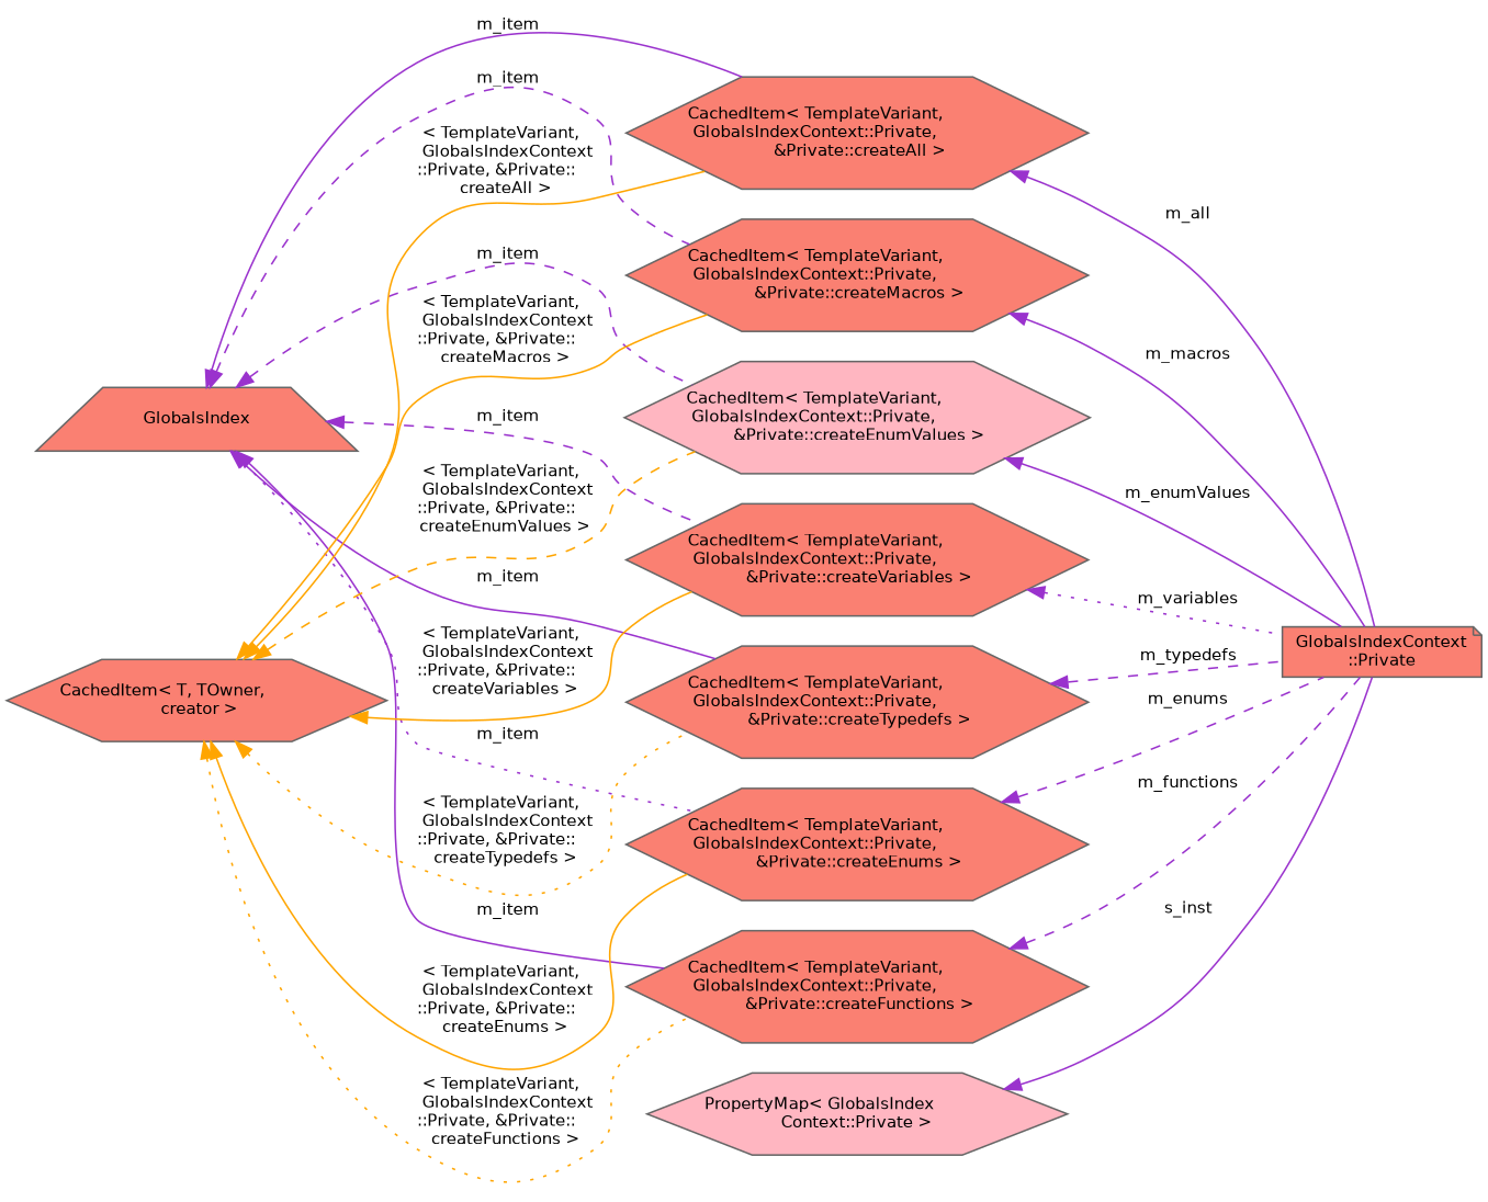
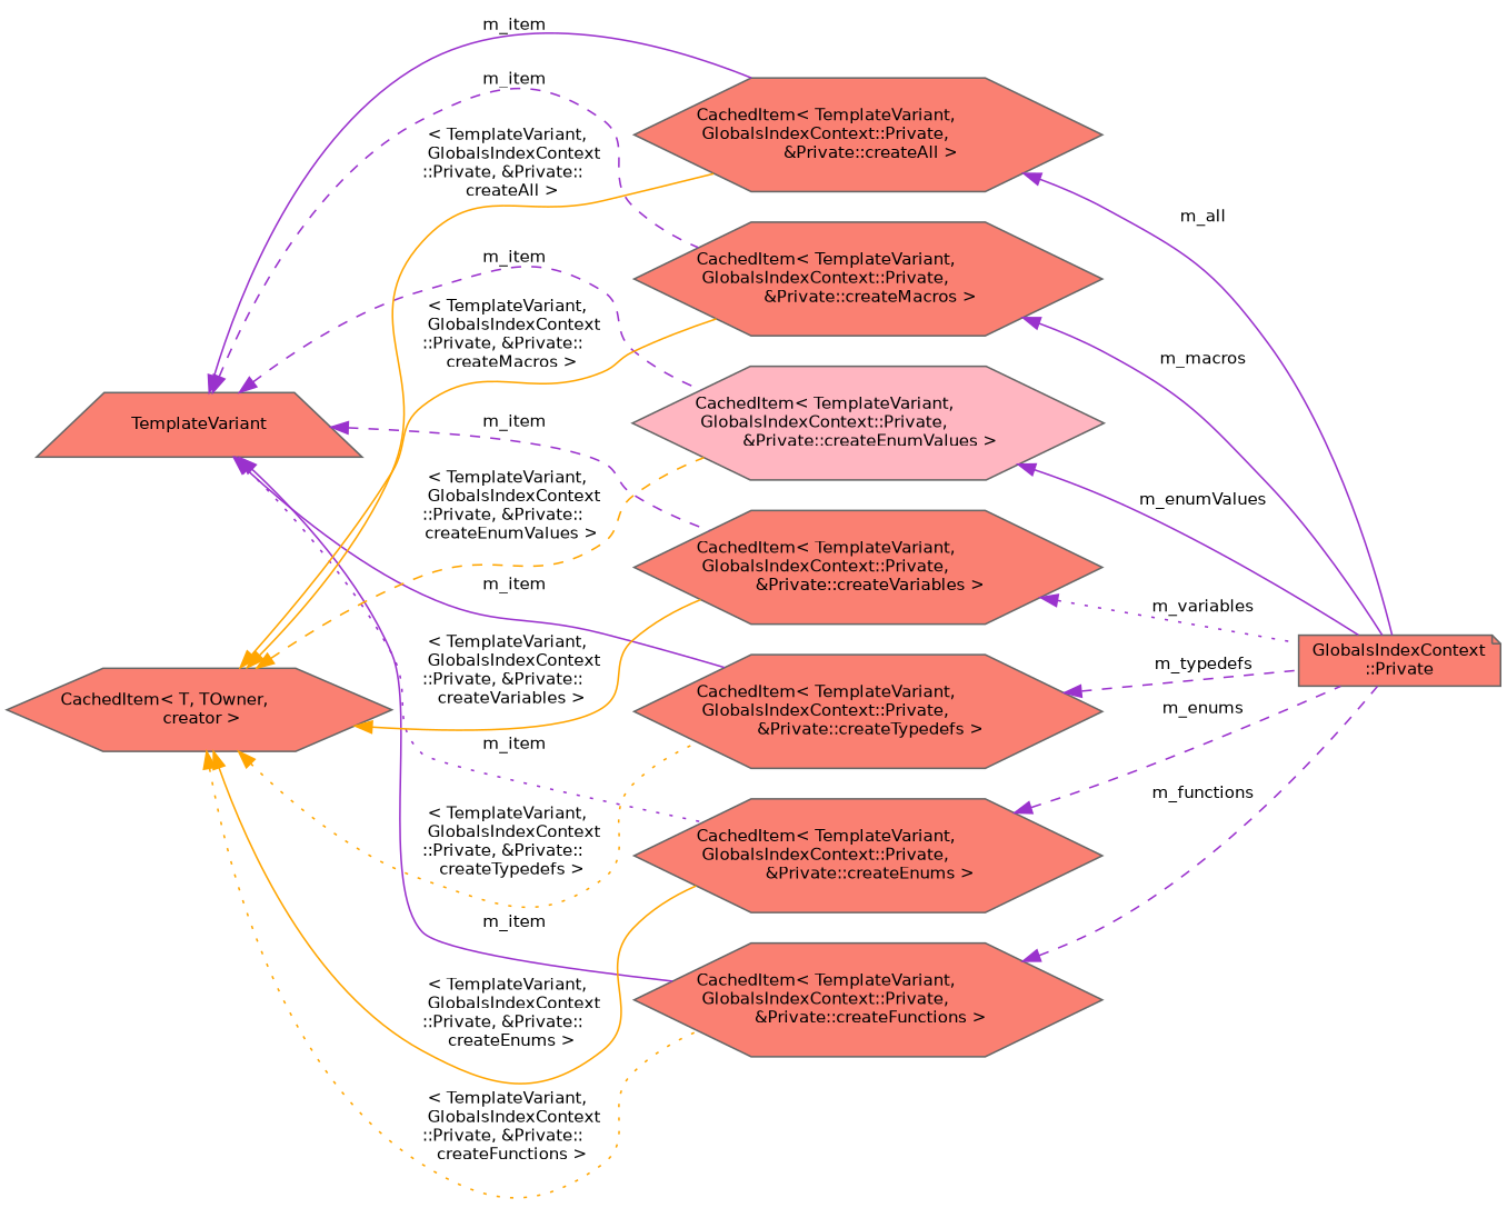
  digraph {
    rankdir=LR
    node [color=gray40 fillcolor=salmon fontname=Helvetica fontsize=10 shape=hexagon style=filled]
    edge [color=darkorchid3 dir=back fontname=Helvetica fontsize=10 labelfontname=Helvetica labelfontsize=10 style=solid]
    n1 [fontcolor=black height=0.2 label="GlobalsIndexContext\l::Private" shape=note width=0.4]
    n2 [height=0.2 label="CachedItem\< TemplateVariant,\l GlobalsIndexContext::Private,\l &Private::createAll \>" width=0.4]
-   n3 [height=0.2 label=GlobalsIndex shape=trapezium width=0.4]
+   n3 [height=0.2 label=TemplateVariant shape=trapezium width=0.4]
    n4 [height=0.2 label="CachedItem\< TemplateVariant,\l GlobalsIndexContext::Private,\l &Private::createFunctions \>" width=0.4]
    n5 [height=0.2 label="CachedItem\< TemplateVariant,\l GlobalsIndexContext::Private,\l &Private::createVariables \>" width=0.4]
    n6 [height=0.2 label="CachedItem\< TemplateVariant,\l GlobalsIndexContext::Private,\l &Private::createTypedefs \>" width=0.4]
    n7 [height=0.2 label="CachedItem\< TemplateVariant,\l GlobalsIndexContext::Private,\l &Private::createEnums \>" width=0.4]
    n8 [fillcolor=lightpink height=0.2 label="CachedItem\< TemplateVariant,\l GlobalsIndexContext::Private,\l &Private::createEnumValues \>" width=0.4]
    n9 [height=0.2 label="CachedItem\< TemplateVariant,\l GlobalsIndexContext::Private,\l &Private::createMacros \>" width=0.4]
    n10 [height=0.2 label="CachedItem\< T, TOwner,\l creator \>" width=0.4]
-   n11 [fillcolor=lightpink height=0.2 label="PropertyMap\< GlobalsIndex\lContext::Private \>" width=0.4]
    n2 -> n1 [label=" m_all"]
    n3 -> n2 [label=" m_item"]
    n3 -> n4 [label=" m_item"]
    n3 -> n5 [label=" m_item" style=dashed]
    n3 -> n6 [label=" m_item"]
    n3 -> n7 [label=" m_item" style=dotted]
    n3 -> n8 [label=" m_item" style=dashed]
    n3 -> n9 [label=" m_item" style=dashed]
    n4 -> n1 [label=" m_functions" style=dashed]
    n5 -> n1 [label=" m_variables" style=dotted]
    n6 -> n1 [label=" m_typedefs" style=dashed]
    n7 -> n1 [label=" m_enums" style=dashed]
    n8 -> n1 [label=" m_enumValues"]
    n9 -> n1 [label=" m_macros"]
    n10 -> n2 [color=orange label=" \< TemplateVariant,\l GlobalsIndexContext\l::Private, &Private::\lcreateAll \>"]
    n10 -> n4 [color=orange label=" \< TemplateVariant,\l GlobalsIndexContext\l::Private, &Private::\lcreateFunctions \>" style=dotted]
    n10 -> n5 [color=orange label=" \< TemplateVariant,\l GlobalsIndexContext\l::Private, &Private::\lcreateVariables \>"]
    n10 -> n6 [color=orange label=" \< TemplateVariant,\l GlobalsIndexContext\l::Private, &Private::\lcreateTypedefs \>" style=dotted]
    n10 -> n7 [color=orange label=" \< TemplateVariant,\l GlobalsIndexContext\l::Private, &Private::\lcreateEnums \>"]
    n10 -> n8 [color=orange label=" \< TemplateVariant,\l GlobalsIndexContext\l::Private, &Private::\lcreateEnumValues \>" style=dashed]
    n10 -> n9 [color=orange label=" \< TemplateVariant,\l GlobalsIndexContext\l::Private, &Private::\lcreateMacros \>"]
-   n11 -> n1 [label=" s_inst"]
  }
